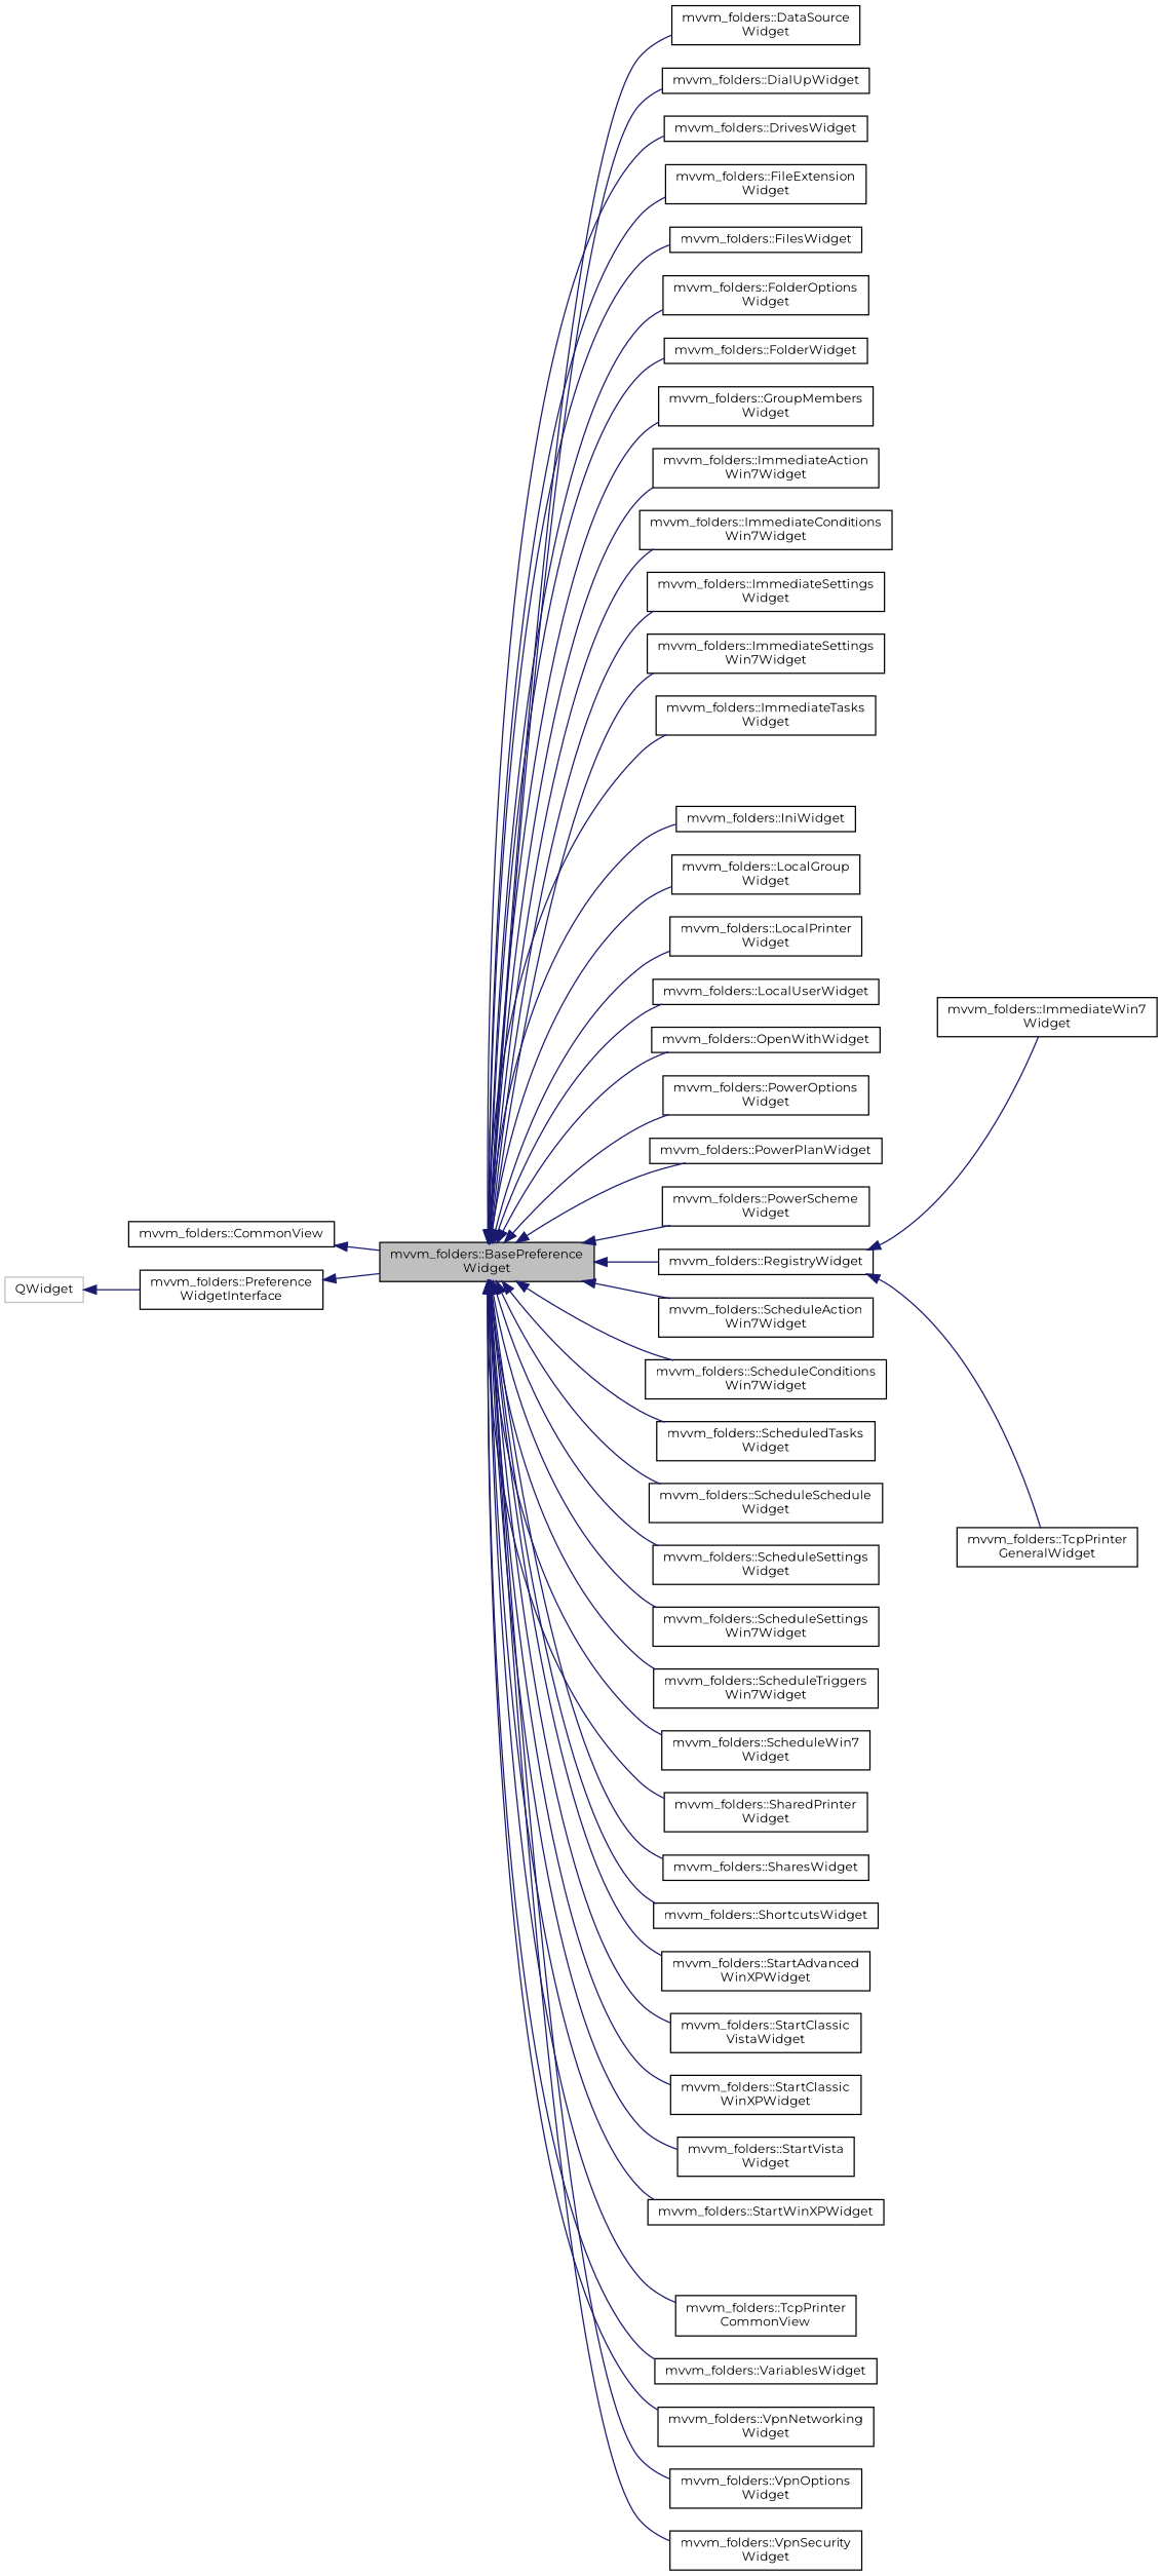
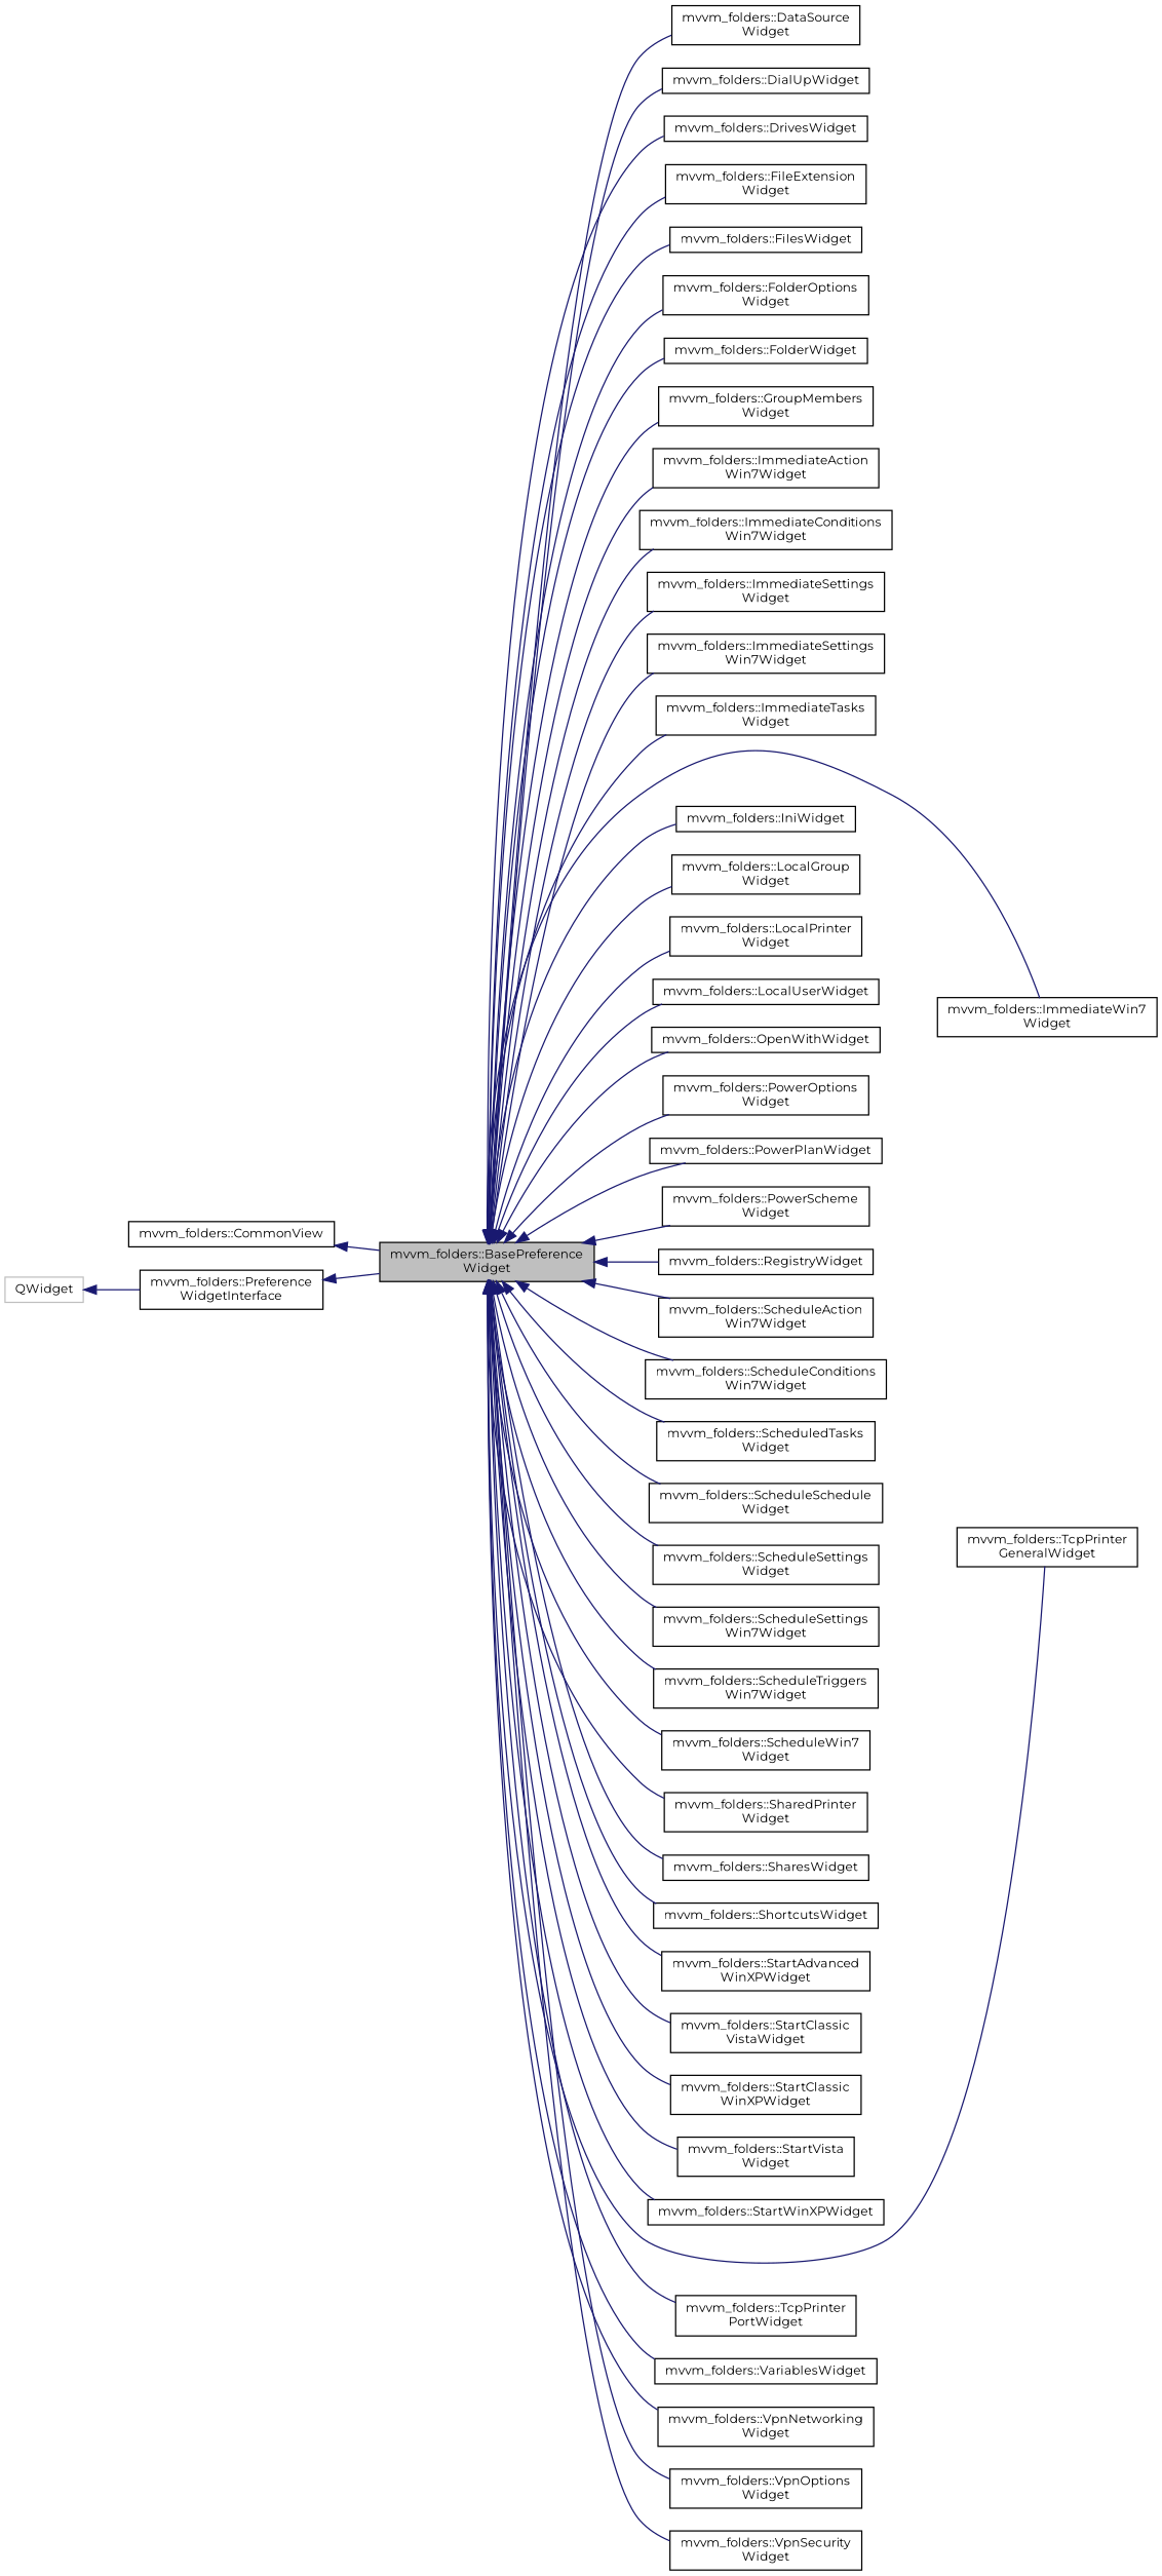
  digraph {
    fontname=Montserrat
    rankdir=LR
    node [color=black fillcolor=white fontname=Montserrat fontsize=10 shape=record style=filled]
    edge [color=midnightblue dir=back fontname=Montserrat fontsize=10 labelfontname=Helvetica labelfontsize=10 style=solid]
    n1 [fillcolor=grey75 fontcolor=black height=0.2 label="mvvm_folders::BasePreference\lWidget" width=0.4]
    n2 [height=0.2 label="mvvm_folders::DataSource\lWidget" width=0.4]
    n3 [height=0.2 label="mvvm_folders::DialUpWidget" width=0.4]
    n4 [height=0.2 label="mvvm_folders::DrivesWidget" width=0.4]
    n5 [height=0.2 label="mvvm_folders::FileExtension\lWidget" width=0.4]
    n6 [height=0.2 label="mvvm_folders::FilesWidget" width=0.4]
    n7 [height=0.2 label="mvvm_folders::FolderOptions\lWidget" width=0.4]
    n8 [height=0.2 label="mvvm_folders::FolderWidget" width=0.4]
    n9 [height=0.2 label="mvvm_folders::GroupMembers\lWidget" width=0.4]
    n10 [height=0.2 label="mvvm_folders::ImmediateAction\lWin7Widget" width=0.4]
    n11 [height=0.2 label="mvvm_folders::ImmediateConditions\lWin7Widget" width=0.4]
    n12 [height=0.2 label="mvvm_folders::ImmediateSettings\lWidget" width=0.4]
    n13 [height=0.2 label="mvvm_folders::ImmediateSettings\lWin7Widget" width=0.4]
    n14 [height=0.2 label="mvvm_folders::ImmediateTasks\lWidget" width=0.4]
    n15 [height=0.2 label="mvvm_folders::ImmediateWin7\lWidget" width=0.4]
    n16 [height=0.2 label="mvvm_folders::IniWidget" width=0.4]
    n17 [height=0.2 label="mvvm_folders::LocalGroup\lWidget" width=0.4]
    n18 [height=0.2 label="mvvm_folders::LocalPrinter\lWidget" width=0.4]
    n19 [height=0.2 label="mvvm_folders::LocalUserWidget" width=0.4]
    n20 [height=0.2 label="mvvm_folders::OpenWithWidget" width=0.4]
    n21 [height=0.2 label="mvvm_folders::PowerOptions\lWidget" width=0.4]
    n22 [height=0.2 label="mvvm_folders::PowerPlanWidget" width=0.4]
    n23 [height=0.2 label="mvvm_folders::PowerScheme\lWidget" width=0.4]
    n24 [height=0.2 label="mvvm_folders::RegistryWidget" width=0.4]
    n25 [height=0.2 label="mvvm_folders::ScheduleAction\lWin7Widget" width=0.4]
    n26 [height=0.2 label="mvvm_folders::ScheduleConditions\lWin7Widget" width=0.4]
    n27 [height=0.2 label="mvvm_folders::ScheduledTasks\lWidget" width=0.4]
    n28 [height=0.2 label="mvvm_folders::ScheduleSchedule\lWidget" width=0.4]
    n29 [height=0.2 label="mvvm_folders::ScheduleSettings\lWidget" width=0.4]
    n30 [height=0.2 label="mvvm_folders::ScheduleSettings\lWin7Widget" width=0.4]
    n31 [height=0.2 label="mvvm_folders::ScheduleTriggers\lWin7Widget" width=0.4]
    n32 [height=0.2 label="mvvm_folders::ScheduleWin7\lWidget" width=0.4]
    n33 [height=0.2 label="mvvm_folders::SharedPrinter\lWidget" width=0.4]
    n34 [height=0.2 label="mvvm_folders::SharesWidget" width=0.4]
    n35 [height=0.2 label="mvvm_folders::ShortcutsWidget" width=0.4]
    n36 [height=0.2 label="mvvm_folders::StartAdvanced\lWinXPWidget" width=0.4]
    n37 [height=0.2 label="mvvm_folders::StartClassic\lVistaWidget" width=0.4]
    n38 [height=0.2 label="mvvm_folders::StartClassic\lWinXPWidget" width=0.4]
    n39 [height=0.2 label="mvvm_folders::StartVista\lWidget" width=0.4]
    n40 [height=0.2 label="mvvm_folders::StartWinXPWidget" width=0.4]
    n41 [height=0.2 label="mvvm_folders::TcpPrinter\lGeneralWidget" width=0.4]
-   n42 [height=0.2 label="mvvm_folders::TcpPrinter\lCommonView" width=0.4]
+   n42 [height=0.2 label="mvvm_folders::TcpPrinter\lPortWidget" width=0.4]
    n43 [height=0.2 label="mvvm_folders::VariablesWidget" width=0.4]
    n44 [height=0.2 label="mvvm_folders::VpnNetworking\lWidget" width=0.4]
    n45 [height=0.2 label="mvvm_folders::VpnOptions\lWidget" width=0.4]
    n46 [height=0.2 label="mvvm_folders::VpnSecurity\lWidget" width=0.4]
    n47 [height=0.2 label="mvvm_folders::CommonView" width=0.4]
    n48 [height=0.2 label="mvvm_folders::Preference\lWidgetInterface" width=0.4]
    n49 [color=grey75 height=0.2 label=QWidget width=0.4]
    n1 -> n2
    n1 -> n3
    n1 -> n4
    n1 -> n5
    n1 -> n6
    n1 -> n7
    n1 -> n8
    n1 -> n9
    n1 -> n10
    n1 -> n11
    n1 -> n12
    n1 -> n13
    n1 -> n14
-   n24 -> n15
+   n1 -> n15
    n1 -> n16
    n1 -> n17
    n1 -> n18
    n1 -> n19
    n1 -> n20
    n1 -> n21
    n1 -> n22
    n1 -> n23
    n1 -> n24
    n1 -> n25
    n1 -> n26
    n1 -> n27
    n1 -> n28
    n1 -> n29
    n1 -> n30
    n1 -> n31
    n1 -> n32
    n1 -> n33
    n1 -> n34
    n1 -> n35
    n1 -> n36
    n1 -> n37
    n1 -> n38
    n1 -> n39
    n1 -> n40
-   n24 -> n41
+   n1 -> n41
    n1 -> n42
    n1 -> n43
    n1 -> n44
    n1 -> n45
    n1 -> n46
    n47 -> n1
    n48 -> n1
    n49 -> n48
  }
